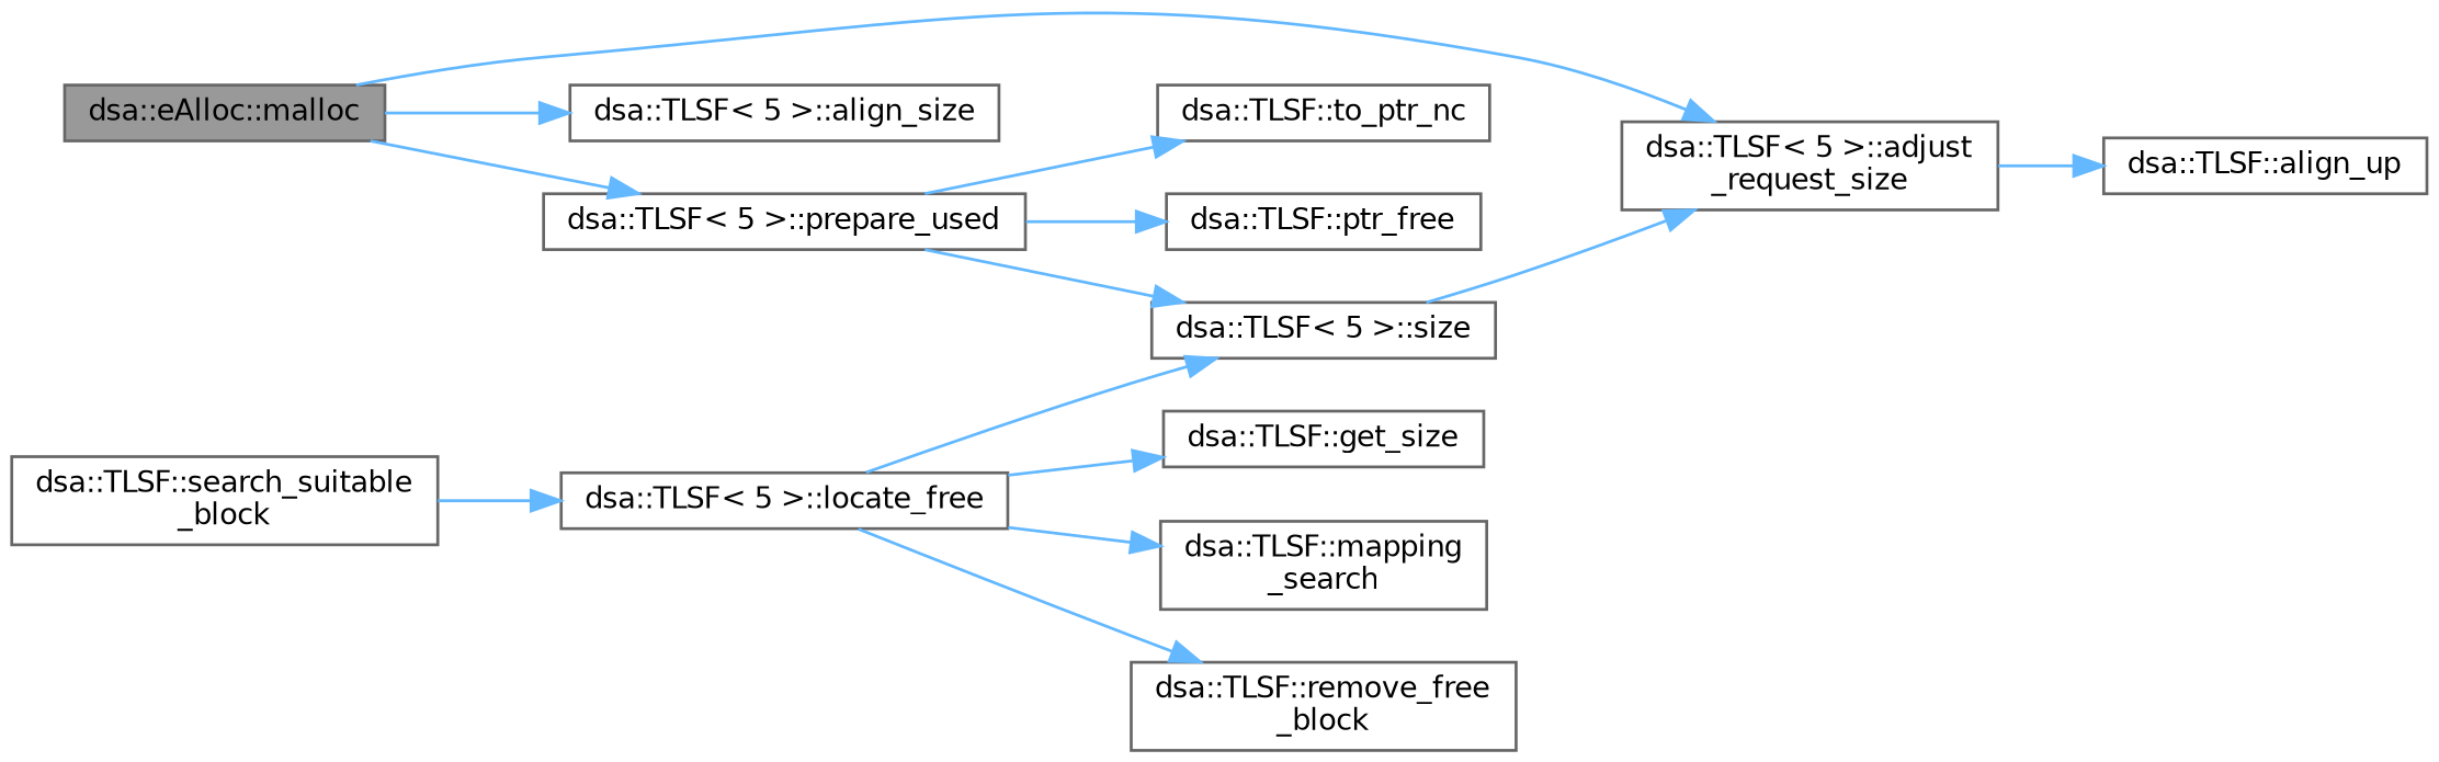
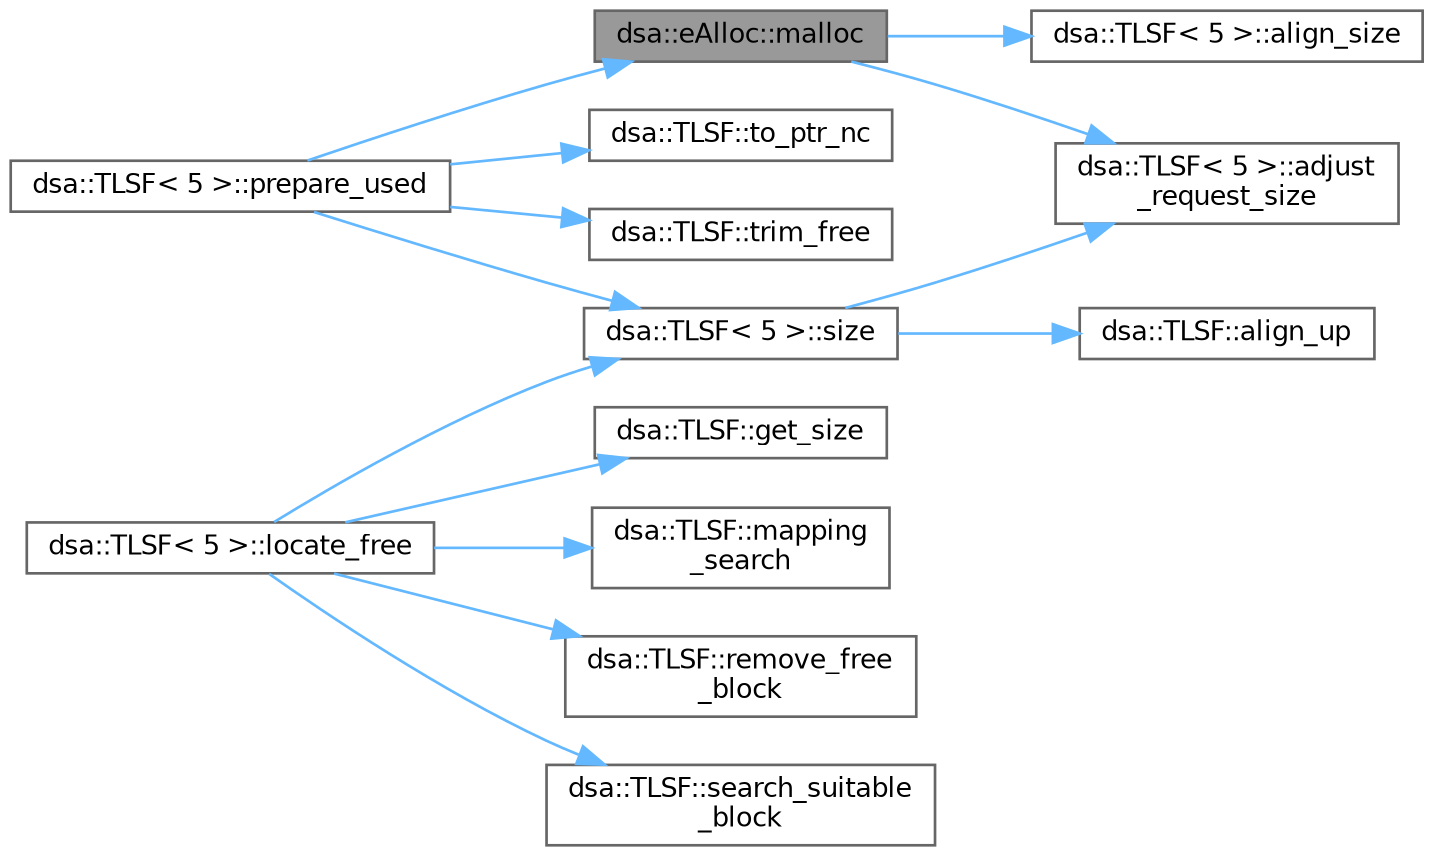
  digraph {
    rankdir=LR
    node [color=grey40 fillcolor=white fontname=Helvetica fontsize=10 shape=box style=filled]
    edge [color=steelblue1 fontname=Helvetica fontsize=10 labelfontname=Helvetica labelfontsize=10 style=solid]
    n1 [color=gray40 fillcolor=grey60 fontcolor=black height=0.2 label="dsa::eAlloc::malloc" width=0.4]
    n2 [height=0.2 label="dsa::TLSF\< 5 \>::adjust\l_request_size" width=0.4]
    n3 [height=0.2 label="dsa::TLSF\< 5 \>::align_size" width=0.4]
    n4 [height=0.2 label="dsa::TLSF\< 5 \>::prepare_used" width=0.4]
    n5 [height=0.2 label="dsa::TLSF::align_up" width=0.4]
    n6 [height=0.2 label="dsa::TLSF\< 5 \>::locate_free" width=0.4]
    n7 [height=0.2 label="dsa::TLSF\< 5 \>::size" width=0.4]
    n8 [height=0.2 label="dsa::TLSF::get_size" width=0.4]
    n9 [height=0.2 label="dsa::TLSF::mapping\l_search" width=0.4]
    n10 [height=0.2 label="dsa::TLSF::remove_free\l_block" width=0.4]
    n11 [height=0.2 label="dsa::TLSF::search_suitable\l_block" width=0.4]
    n12 [height=0.2 label="dsa::TLSF::to_ptr_nc" width=0.4]
-   n13 [height=0.2 label="dsa::TLSF::ptr_free" width=0.4]
+   n13 [height=0.2 label="dsa::TLSF::trim_free" width=0.4]
    n1 -> n2
    n1 -> n3
-   n1 -> n4
-   n2 -> n5
+   n4 -> n1
+   n7 -> n5
    n4 -> n7
    n4 -> n12
    n4 -> n13
    n6 -> n7
    n6 -> n8
    n6 -> n9
    n6 -> n10
-   n11 -> n6
+   n6 -> n11
    n7 -> n2
  }
